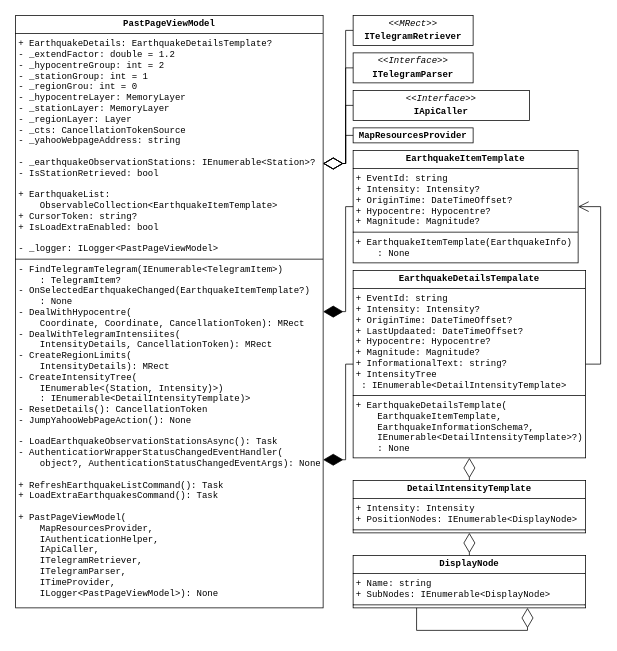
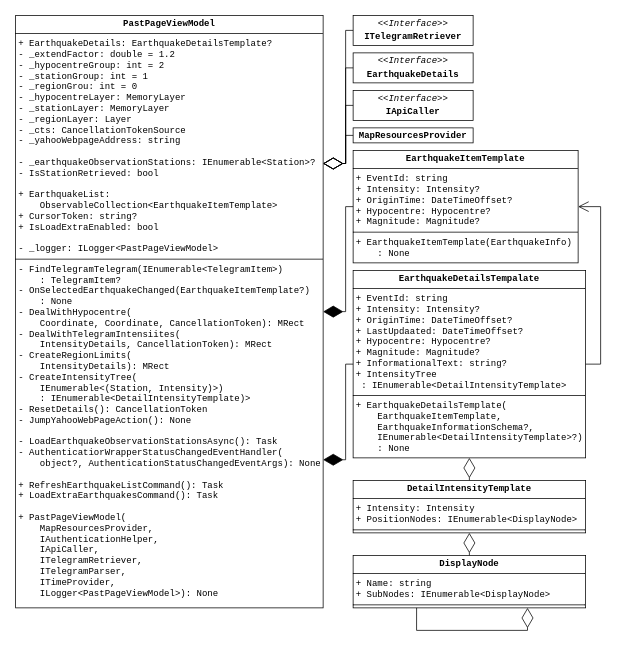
  <mxCell id="0" />
  <mxCell id="1" parent="0" />
  <mxCell id="2" value="&lt;p style=&quot;margin:0px;margin-top:4px;text-align:center;&quot;&gt;&lt;b style=&quot;background-color: transparent; color: light-dark(rgb(0, 0, 0), rgb(255, 255, 255));&quot;&gt;PastPageViewModel&lt;/b&gt;&lt;/p&gt;&lt;hr size=&quot;1&quot; style=&quot;border-style:solid;&quot;&gt;&lt;p style=&quot;margin:0px;margin-left:4px;&quot;&gt;+ EarthquakeDetails: EarthquakeDetailsTemplate?&lt;/p&gt;&lt;p style=&quot;margin:0px;margin-left:4px;&quot;&gt;- _extendFactor: double = 1.2&lt;/p&gt;&lt;p style=&quot;margin:0px;margin-left:4px;&quot;&gt;- _hypocentreGroup: int = 2&lt;/p&gt;&lt;p style=&quot;margin:0px;margin-left:4px;&quot;&gt;- _stationGroup: int = 1&lt;/p&gt;&lt;p style=&quot;margin:0px;margin-left:4px;&quot;&gt;- _regionGrou: int = 0&lt;/p&gt;&lt;p style=&quot;margin:0px;margin-left:4px;&quot;&gt;- _hypocentreLayer: MemoryLayer&lt;/p&gt;&lt;p style=&quot;margin:0px;margin-left:4px;&quot;&gt;- _stationLayer: MemoryLayer&lt;/p&gt;&lt;p style=&quot;margin:0px;margin-left:4px;&quot;&gt;- _regionLayer: Layer&lt;/p&gt;&lt;p style=&quot;margin:0px;margin-left:4px;&quot;&gt;- _cts: CancellationTokenSource&lt;/p&gt;&lt;p style=&quot;margin:0px;margin-left:4px;&quot;&gt;- _yahooWebpageAddress: string&lt;/p&gt;&lt;p style=&quot;margin:0px;margin-left:4px;&quot;&gt;&lt;br&gt;&lt;/p&gt;&lt;p style=&quot;margin:0px;margin-left:4px;&quot;&gt;- _earthquakeObservationStations:&lt;span style=&quot;background-color: transparent; color: light-dark(rgb(0, 0, 0), rgb(255, 255, 255));&quot;&gt;&amp;nbsp;IEnumerable&amp;lt;Station&amp;gt;?&lt;/span&gt;&lt;/p&gt;&lt;p style=&quot;margin:0px;margin-left:4px;&quot;&gt;- IsStationRetrieved: bool&lt;/p&gt;&lt;p style=&quot;margin:0px;margin-left:4px;&quot;&gt;&lt;br&gt;&lt;/p&gt;&lt;p style=&quot;margin:0px;margin-left:4px;&quot;&gt;+ EarthquakeList:&lt;/p&gt;&lt;p style=&quot;margin:0px;margin-left:4px;&quot;&gt;&amp;nbsp; &amp;nbsp; ObservableCollection&amp;lt;EarthquakeItemTemplate&amp;gt;&lt;/p&gt;&lt;p style=&quot;margin:0px;margin-left:4px;&quot;&gt;+ CursorToken: string?&lt;/p&gt;&lt;p style=&quot;margin:0px;margin-left:4px;&quot;&gt;+ IsLoadExtraEnabled: bool&lt;/p&gt;&lt;p style=&quot;margin:0px;margin-left:4px;&quot;&gt;&lt;br&gt;&lt;/p&gt;&lt;p style=&quot;margin:0px;margin-left:4px;&quot;&gt;- _logger: ILogger&amp;lt;PastPageViewModel&amp;gt;&lt;br&gt;&lt;/p&gt;&lt;hr size=&quot;1&quot; style=&quot;border-style:solid;&quot;&gt;&lt;p style=&quot;margin:0px;margin-left:4px;&quot;&gt;- FindTelegramTelegram(IEnumerable&amp;lt;TelegramItem&amp;gt;)&lt;/p&gt;&lt;p style=&quot;margin:0px;margin-left:4px;&quot;&gt;&amp;nbsp; &amp;nbsp; : TelegramItem?&lt;/p&gt;&lt;p style=&quot;margin:0px;margin-left:4px;&quot;&gt;- OnSelectedEarthquakeChanged(EarthquakeItemTemplate?)&lt;/p&gt;&lt;p style=&quot;margin:0px;margin-left:4px;&quot;&gt;&amp;nbsp; &amp;nbsp; : None&lt;/p&gt;&lt;p style=&quot;margin:0px;margin-left:4px;&quot;&gt;- DealWithHypocentre(&lt;/p&gt;&lt;p style=&quot;margin:0px;margin-left:4px;&quot;&gt;&amp;nbsp; &amp;nbsp; Coordinate, Coordinate, CancellationToken): MRect&lt;/p&gt;&lt;p style=&quot;margin:0px;margin-left:4px;&quot;&gt;- DealWithTelegramIntensiites(&lt;/p&gt;&lt;p style=&quot;margin:0px;margin-left:4px;&quot;&gt;&amp;nbsp; &amp;nbsp; IntensityDetails, CancellationToken): MRect&lt;/p&gt;&lt;p style=&quot;margin:0px;margin-left:4px;&quot;&gt;- CreateRegionLimits(&lt;/p&gt;&lt;p style=&quot;margin:0px;margin-left:4px;&quot;&gt;&amp;nbsp; &amp;nbsp; IntensityDetails): MRect&lt;/p&gt;&lt;p style=&quot;margin:0px;margin-left:4px;&quot;&gt;- CreateIntensityTree(&lt;/p&gt;&lt;p style=&quot;margin:0px;margin-left:4px;&quot;&gt;&amp;nbsp; &amp;nbsp; IEnumerable&amp;lt;(Station, Intensity)&amp;gt;)&lt;/p&gt;&lt;p style=&quot;margin:0px;margin-left:4px;&quot;&gt;&amp;nbsp; &amp;nbsp; : IEnumerable&amp;lt;DetailIntensityTemplate)&amp;gt;&lt;/p&gt;&lt;p style=&quot;margin:0px;margin-left:4px;&quot;&gt;- ResetDetails(): CancellationToken&lt;/p&gt;&lt;p style=&quot;margin:0px;margin-left:4px;&quot;&gt;- JumpYahooWebPageAction(): None&lt;/p&gt;&lt;p style=&quot;margin:0px;margin-left:4px;&quot;&gt;&lt;br&gt;&lt;/p&gt;&lt;p style=&quot;margin:0px;margin-left:4px;&quot;&gt;- LoadEarthquakeObservationStationsAsync(): Task&lt;/p&gt;&lt;p style=&quot;margin:0px;margin-left:4px;&quot;&gt;- AuthenticatiorWrapperStatusChangedEventHandler(&lt;/p&gt;&lt;p style=&quot;margin:0px;margin-left:4px;&quot;&gt;&amp;nbsp; &amp;nbsp; object?, AuthenticationStatusChangedEventArgs): None&lt;/p&gt;&lt;p style=&quot;margin:0px;margin-left:4px;&quot;&gt;&lt;br&gt;&lt;/p&gt;&lt;p style=&quot;margin: 0px 0px 0px 4px;&quot;&gt;+ RefreshEarthquakeListCommand(): Task&lt;/p&gt;&lt;p style=&quot;margin: 0px 0px 0px 4px;&quot;&gt;+ LoadExtraEarthquakesCommand(): Task&lt;/p&gt;&lt;p style=&quot;margin:0px;margin-left:4px;&quot;&gt;&lt;br&gt;&lt;/p&gt;&lt;p style=&quot;margin: 0px 0px 0px 4px;&quot;&gt;+ PastPageViewModel(&lt;/p&gt;&lt;p style=&quot;margin: 0px 0px 0px 4px;&quot;&gt;&amp;nbsp; &amp;nbsp; MapResourcesProvider&lt;span style=&quot;background-color: transparent; color: light-dark(rgb(0, 0, 0), rgb(255, 255, 255));&quot;&gt;,&lt;/span&gt;&lt;/p&gt;&lt;p style=&quot;margin: 0px 0px 0px 4px;&quot;&gt;&amp;nbsp; &amp;nbsp; IAuthenticationHelper,&lt;/p&gt;&lt;p style=&quot;margin: 0px 0px 0px 4px;&quot;&gt;&amp;nbsp; &amp;nbsp; IApiCaller,&lt;/p&gt;&lt;p style=&quot;margin: 0px 0px 0px 4px;&quot;&gt;&amp;nbsp; &amp;nbsp; ITelegramRetriever,&lt;/p&gt;&lt;p style=&quot;margin: 0px 0px 0px 4px;&quot;&gt;&amp;nbsp; &amp;nbsp; ITelegramParser,&lt;/p&gt;&lt;p style=&quot;margin: 0px 0px 0px 4px;&quot;&gt;&amp;nbsp; &amp;nbsp; ITimeProvider,&lt;/p&gt;&lt;p style=&quot;margin: 0px 0px 0px 4px;&quot;&gt;&amp;nbsp; &amp;nbsp; ILogger&amp;lt;PastPageViewModel&amp;gt;): None&lt;/p&gt;" style="verticalAlign=top;align=left;overflow=fill;html=1;whiteSpace=wrap;fontFamily=Courier New;" parent="1" vertex="1"><mxGeometry x="20" y="20" width="410" height="790" as="geometry" /></mxCell>
- <mxCell id="3" value="&lt;p style=&quot;margin:0px;margin-top:4px;text-align:center;&quot;&gt;&lt;i&gt;&amp;lt;&amp;lt;MRect&amp;gt;&amp;gt;&lt;/i&gt;&lt;b&gt;&lt;/b&gt;&lt;/p&gt;&lt;p style=&quot;margin:0px;margin-top:4px;text-align:center;&quot;&gt;&lt;b&gt;ITelegramRetriever&lt;/b&gt;&lt;/p&gt;&lt;p style=&quot;margin:0px;margin-left:4px;&quot;&gt;&lt;br&gt;&lt;/p&gt;" style="verticalAlign=top;align=left;overflow=fill;html=1;whiteSpace=wrap;fontFamily=Courier New;" parent="1" vertex="1"><mxGeometry x="470" y="20" width="160" height="40" as="geometry" /></mxCell>
+ <mxCell id="3" value="&lt;p style=&quot;margin:0px;margin-top:4px;text-align:center;&quot;&gt;&lt;i&gt;&amp;lt;&amp;lt;Interface&amp;gt;&amp;gt;&lt;/i&gt;&lt;b&gt;&lt;/b&gt;&lt;/p&gt;&lt;p style=&quot;margin:0px;margin-top:4px;text-align:center;&quot;&gt;&lt;b&gt;ITelegramRetriever&lt;/b&gt;&lt;/p&gt;&lt;p style=&quot;margin:0px;margin-left:4px;&quot;&gt;&lt;br&gt;&lt;/p&gt;" style="verticalAlign=top;align=left;overflow=fill;html=1;whiteSpace=wrap;fontFamily=Courier New;" parent="1" vertex="1"><mxGeometry x="470" y="20" width="160" height="40" as="geometry" /></mxCell>
  <mxCell id="4" value="&lt;p style=&quot;margin:0px;margin-top:4px;text-align:center;&quot;&gt;&lt;b style=&quot;background-color: transparent; color: light-dark(rgb(0, 0, 0), rgb(255, 255, 255));&quot;&gt;DetailIntensityTemplate&lt;/b&gt;&lt;/p&gt;&lt;hr size=&quot;1&quot; style=&quot;border-style:solid;&quot;&gt;&lt;p style=&quot;margin:0px;margin-left:4px;&quot;&gt;+ Intensity: Intensity&lt;/p&gt;&lt;p style=&quot;margin:0px;margin-left:4px;&quot;&gt;+ PositionNodes: IEnumerable&amp;lt;DisplayNode&amp;gt;&lt;/p&gt;&lt;hr size=&quot;1&quot; style=&quot;border-style:solid;&quot;&gt;&lt;p style=&quot;margin:0px;margin-left:4px;&quot;&gt;&lt;br&gt;&lt;/p&gt;" style="verticalAlign=top;align=left;overflow=fill;html=1;whiteSpace=wrap;fontFamily=Courier New;" parent="1" vertex="1"><mxGeometry x="470" y="640" width="310" height="70" as="geometry" /></mxCell>
- <mxCell id="5" value="&lt;p style=&quot;margin:0px;margin-top:4px;text-align:center;&quot;&gt;&lt;i&gt;&amp;lt;&amp;lt;Interface&amp;gt;&amp;gt;&lt;/i&gt;&lt;b&gt;&lt;/b&gt;&lt;/p&gt;&lt;p style=&quot;margin:0px;margin-top:4px;text-align:center;&quot;&gt;&lt;b&gt;ITelegramParser&lt;/b&gt;&lt;/p&gt;&lt;p style=&quot;margin:0px;margin-left:4px;&quot;&gt;&lt;br&gt;&lt;/p&gt;" style="verticalAlign=top;align=left;overflow=fill;html=1;whiteSpace=wrap;fontFamily=Courier New;" parent="1" vertex="1"><mxGeometry x="470" y="70" width="160" height="40" as="geometry" /></mxCell>
+ <mxCell id="5" value="&lt;p style=&quot;margin:0px;margin-top:4px;text-align:center;&quot;&gt;&lt;i&gt;&amp;lt;&amp;lt;Interface&amp;gt;&amp;gt;&lt;/i&gt;&lt;b&gt;&lt;/b&gt;&lt;/p&gt;&lt;p style=&quot;margin:0px;margin-top:4px;text-align:center;&quot;&gt;&lt;b&gt;EarthquakeDetails&lt;/b&gt;&lt;/p&gt;&lt;p style=&quot;margin:0px;margin-left:4px;&quot;&gt;&lt;br&gt;&lt;/p&gt;" style="verticalAlign=top;align=left;overflow=fill;html=1;whiteSpace=wrap;fontFamily=Courier New;" parent="1" vertex="1"><mxGeometry x="470" y="70" width="160" height="40" as="geometry" /></mxCell>
  <mxCell id="6" value="" style="endArrow=diamondThin;endFill=0;endSize=24;html=1;rounded=0;exitX=0;exitY=0.5;exitDx=0;exitDy=0;entryX=1;entryY=0.25;entryDx=0;entryDy=0;edgeStyle=elbowEdgeStyle;" parent="1" source="3" target="2" edge="1"><mxGeometry width="160" relative="1" as="geometry"><mxPoint x="350" y="440" as="sourcePoint" /><mxPoint x="510" y="440" as="targetPoint" /><Array as="points"><mxPoint x="460" y="130" /></Array></mxGeometry></mxCell>
  <mxCell id="7" value="" style="endArrow=diamondThin;endFill=0;endSize=24;html=1;rounded=0;exitX=0;exitY=0.5;exitDx=0;exitDy=0;entryX=1;entryY=0.25;entryDx=0;entryDy=0;edgeStyle=elbowEdgeStyle;" parent="1" source="5" target="2" edge="1"><mxGeometry width="160" relative="1" as="geometry"><mxPoint x="350" y="440" as="sourcePoint" /><mxPoint x="510" y="440" as="targetPoint" /><Array as="points"><mxPoint x="460" y="220" /></Array></mxGeometry></mxCell>
- <mxCell id="8" value="&lt;p style=&quot;margin:0px;margin-top:4px;text-align:center;&quot;&gt;&lt;i&gt;&amp;lt;&amp;lt;Interface&amp;gt;&amp;gt;&lt;/i&gt;&lt;b&gt;&lt;/b&gt;&lt;/p&gt;&lt;p style=&quot;margin:0px;margin-top:4px;text-align:center;&quot;&gt;&lt;b&gt;IApiCaller&lt;/b&gt;&lt;/p&gt;&lt;p style=&quot;margin:0px;margin-left:4px;&quot;&gt;&lt;br&gt;&lt;/p&gt;" style="verticalAlign=top;align=left;overflow=fill;html=1;whiteSpace=wrap;fontFamily=Courier New;" parent="1" vertex="1"><mxGeometry x="470" y="120" width="235" height="40" as="geometry" /></mxCell>
+ <mxCell id="8" value="&lt;p style=&quot;margin:0px;margin-top:4px;text-align:center;&quot;&gt;&lt;i&gt;&amp;lt;&amp;lt;Interface&amp;gt;&amp;gt;&lt;/i&gt;&lt;b&gt;&lt;/b&gt;&lt;/p&gt;&lt;p style=&quot;margin:0px;margin-top:4px;text-align:center;&quot;&gt;&lt;b&gt;IApiCaller&lt;/b&gt;&lt;/p&gt;&lt;p style=&quot;margin:0px;margin-left:4px;&quot;&gt;&lt;br&gt;&lt;/p&gt;" style="verticalAlign=top;align=left;overflow=fill;html=1;whiteSpace=wrap;fontFamily=Courier New;" parent="1" vertex="1"><mxGeometry x="470" y="120" width="160" height="40" as="geometry" /></mxCell>
  <mxCell id="9" value="" style="endArrow=diamondThin;endFill=0;endSize=24;html=1;rounded=0;exitX=0;exitY=0.5;exitDx=0;exitDy=0;entryX=1;entryY=0.25;entryDx=0;entryDy=0;edgeStyle=elbowEdgeStyle;" parent="1" source="8" target="2" edge="1"><mxGeometry width="160" relative="1" as="geometry"><mxPoint x="510" y="150" as="sourcePoint" /><mxPoint x="423" y="228" as="targetPoint" /><Array as="points"><mxPoint x="460" y="180" /></Array></mxGeometry></mxCell>
  <mxCell id="10" value="&lt;p style=&quot;margin:0px;margin-top:4px;text-align:center;&quot;&gt;&lt;b style=&quot;background-color: transparent; color: light-dark(rgb(0, 0, 0), rgb(255, 255, 255));&quot;&gt;MapResourcesProvider&lt;/b&gt;&lt;/p&gt;&lt;p style=&quot;margin:0px;margin-left:4px;&quot;&gt;&lt;br&gt;&lt;/p&gt;" style="verticalAlign=top;align=left;overflow=fill;html=1;whiteSpace=wrap;fontFamily=Courier New;" vertex="1" parent="1"><mxGeometry x="470" y="170" width="160" height="20" as="geometry" /></mxCell>
  <mxCell id="11" value="" style="endArrow=diamondThin;endFill=0;endSize=24;html=1;rounded=0;exitX=0;exitY=0.5;exitDx=0;exitDy=0;entryX=1;entryY=0.25;entryDx=0;entryDy=0;edgeStyle=elbowEdgeStyle;" edge="1" parent="1" source="10" target="2"><mxGeometry width="160" relative="1" as="geometry"><mxPoint x="510" y="150" as="sourcePoint" /><mxPoint x="423" y="228" as="targetPoint" /><Array as="points"><mxPoint x="460" y="200" /></Array></mxGeometry></mxCell>
  <mxCell id="12" value="&lt;p style=&quot;margin:0px;margin-top:4px;text-align:center;&quot;&gt;&lt;b style=&quot;background-color: transparent; color: light-dark(rgb(0, 0, 0), rgb(255, 255, 255));&quot;&gt;DisplayNode&lt;/b&gt;&lt;/p&gt;&lt;hr size=&quot;1&quot; style=&quot;border-style:solid;&quot;&gt;&lt;p style=&quot;margin:0px;margin-left:4px;&quot;&gt;+ Name: string&lt;/p&gt;&lt;p style=&quot;margin:0px;margin-left:4px;&quot;&gt;+ SubNodes: IEnumerable&amp;lt;DisplayNode&amp;gt;&lt;/p&gt;&lt;hr size=&quot;1&quot; style=&quot;border-style:solid;&quot;&gt;&lt;p style=&quot;margin:0px;margin-left:4px;&quot;&gt;&lt;br&gt;&lt;/p&gt;" style="verticalAlign=top;align=left;overflow=fill;html=1;whiteSpace=wrap;fontFamily=Courier New;" vertex="1" parent="1"><mxGeometry x="470" y="740" width="310" height="70" as="geometry" /></mxCell>
  <mxCell id="13" value="" style="endArrow=diamondThin;endFill=0;endSize=24;html=1;rounded=0;entryX=0.5;entryY=1;entryDx=0;entryDy=0;exitX=0.5;exitY=0;exitDx=0;exitDy=0;" edge="1" parent="1" source="12" target="4"><mxGeometry width="160" relative="1" as="geometry"><mxPoint x="460" y="740" as="sourcePoint" /><mxPoint x="620" y="740" as="targetPoint" /></mxGeometry></mxCell>
  <mxCell id="14" value="" style="endArrow=diamondThin;endFill=0;endSize=24;html=1;rounded=0;exitX=0.273;exitY=1;exitDx=0;exitDy=0;exitPerimeter=0;edgeStyle=orthogonalEdgeStyle;elbow=vertical;entryX=0.75;entryY=1;entryDx=0;entryDy=0;" edge="1" parent="1" source="12" target="12"><mxGeometry width="160" relative="1" as="geometry"><mxPoint x="300" y="840" as="sourcePoint" /><mxPoint x="660" y="890" as="targetPoint" /><Array as="points"><mxPoint x="555" y="840" /><mxPoint x="703" y="840" /></Array></mxGeometry></mxCell>
  <mxCell id="15" value="&lt;p style=&quot;margin:0px;margin-top:4px;text-align:center;&quot;&gt;&lt;b style=&quot;background-color: transparent; color: light-dark(rgb(0, 0, 0), rgb(255, 255, 255));&quot;&gt;EarthquakeItemTemplate&lt;/b&gt;&lt;/p&gt;&lt;hr size=&quot;1&quot; style=&quot;border-style:solid;&quot;&gt;&lt;p style=&quot;margin:0px;margin-left:4px;&quot;&gt;+ EventId: string&lt;/p&gt;&lt;p style=&quot;margin:0px;margin-left:4px;&quot;&gt;+ Intensity: Intensity?&lt;/p&gt;&lt;p style=&quot;margin:0px;margin-left:4px;&quot;&gt;+ OriginTime: DateTimeOffset?&lt;/p&gt;&lt;p style=&quot;margin:0px;margin-left:4px;&quot;&gt;+ Hypocentre: Hypocentre?&lt;/p&gt;&lt;p style=&quot;margin:0px;margin-left:4px;&quot;&gt;+ Magnitude: Magnitude?&lt;span style=&quot;color: rgba(0, 0, 0, 0); font-family: monospace; font-size: 0px; text-wrap-mode: nowrap; background-color: transparent;&quot;&gt;%3CmxGraphModel%3E%3Croot%3E%3CmxCell%20id%3D%220%22%2F%3E%3CmxCell%20id%3D%221%22%20parent%3D%220%22%2F%3E%3CmxCell%20id%3D%222%22%20value%3D%22%26lt%3Bp%20style%3D%26quot%3Bmargin%3A0px%3Bmargin-top%3A4px%3Btext-align%3Acenter%3B%26quot%3B%26gt%3B%26lt%3Bb%20style%3D%26quot%3Bbackground-color%3A%20transparent%3B%20color%3A%20light-dark(rgb(0%2C%200%2C%200)%2C%20rgb(255%2C%20255%2C%20255))%3B%26quot%3B%26gt%3BDetailIntensityTemplate%26lt%3B%2Fb%26gt%3B%26lt%3B%2Fp%26gt%3B%26lt%3Bhr%20size%3D%26quot%3B1%26quot%3B%20style%3D%26quot%3Bborder-style%3Asolid%3B%26quot%3B%26gt%3B%26lt%3Bp%20style%3D%26quot%3Bmargin%3A0px%3Bmargin-left%3A4px%3B%26quot%3B%26gt%3B%2B%20Intensity%3A%20Intensity%26lt%3B%2Fp%26gt%3B%26lt%3Bp%20style%3D%26quot%3Bmargin%3A0px%3Bmargin-left%3A4px%3B%26quot%3B%26gt%3B%2B%20PositionNodes%3A%20IEnumerable%26amp%3Blt%3BDisplayNode%26amp%3Bgt%3B%26lt%3B%2Fp%26gt%3B%26lt%3Bhr%20size%3D%26quot%3B1%26quot%3B%20style%3D%26quot%3Bborder-style%3Asolid%3B%26quot%3B%26gt%3B%26lt%3Bp%20style%3D%26quot%3Bmargin%3A0px%3Bmargin-left%3A4px%3B%26quot%3B%26gt%3B%26lt%3Bbr%26gt%3B%26lt%3B%2Fp%26gt%3B%22%20style%3D%22verticalAlign%3Dtop%3Balign%3Dleft%3Boverflow%3Dfill%3Bhtml%3D1%3BwhiteSpace%3Dwrap%3BfontFamily%3DCourier%20New%3B%22%20vertex%3D%221%22%20parent%3D%221%22%3E%3CmxGeometry%20x%3D%22-320%22%20y%3D%22240%22%20width%3D%22300%22%20height%3D%2270%22%20as%3D%22geometry%22%2F%3E%3C%2FmxCell%3E%3C%2Froot%3E%3C%2FmxGraphModel%3E&lt;/span&gt;&lt;/p&gt;&lt;hr size=&quot;1&quot; style=&quot;border-style:solid;&quot;&gt;&lt;p style=&quot;margin:0px;margin-left:4px;&quot;&gt;+ EarthquakeItemTemplate(EarthquakeInfo)&lt;/p&gt;&lt;p style=&quot;margin:0px;margin-left:4px;&quot;&gt;&amp;nbsp; &amp;nbsp; : None&lt;/p&gt;" style="verticalAlign=top;align=left;overflow=fill;html=1;whiteSpace=wrap;fontFamily=Courier New;" vertex="1" parent="1"><mxGeometry x="470" y="200" width="300" height="150" as="geometry" /></mxCell>
  <mxCell id="16" value="&lt;p style=&quot;margin:0px;margin-top:4px;text-align:center;&quot;&gt;&lt;b style=&quot;background-color: transparent; color: light-dark(rgb(0, 0, 0), rgb(255, 255, 255));&quot;&gt;EarthquakeDetailsTempalate&lt;/b&gt;&lt;/p&gt;&lt;hr size=&quot;1&quot; style=&quot;border-style:solid;&quot;&gt;&lt;p style=&quot;margin:0px;margin-left:4px;&quot;&gt;+ EventId: string&lt;/p&gt;&lt;p style=&quot;margin:0px;margin-left:4px;&quot;&gt;+ Intensity: Intensity?&lt;/p&gt;&lt;p style=&quot;margin:0px;margin-left:4px;&quot;&gt;+ OriginTime: DateTimeOffset?&lt;/p&gt;&lt;p style=&quot;margin:0px;margin-left:4px;&quot;&gt;+ LastUpdaated: DateTimeOffset?&lt;/p&gt;&lt;p style=&quot;margin:0px;margin-left:4px;&quot;&gt;+ Hypocentre: Hypocentre?&lt;/p&gt;&lt;p style=&quot;margin:0px;margin-left:4px;&quot;&gt;+ Magnitude: Magnitude?&lt;/p&gt;&lt;p style=&quot;margin:0px;margin-left:4px;&quot;&gt;+ InformationalText: string?&lt;/p&gt;&lt;p style=&quot;margin:0px;margin-left:4px;&quot;&gt;+ IntensityTree&lt;/p&gt;&lt;p style=&quot;margin:0px;margin-left:4px;&quot;&gt;&amp;nbsp;: IEnumerable&amp;lt;DetailIntensityTemplate&amp;gt;&lt;span style=&quot;background-color: transparent; color: rgba(0, 0, 0, 0); font-family: monospace; font-size: 0px; text-wrap-mode: nowrap;&quot;&gt;+ %3CmxGraphModel%3E%3Croot%3E%3CmxCell%20id%3D%220%22%2F%3E%3CmxCell%20id%3D%221%22%20parent%3D%220%22%2F%3E%3CmxCell%20id%3D%222%22%20value%3D%22%26lt%3Bp%20style%3D%26quot%3Bmargin%3A0px%3Bmargin-top%3A4px%3Btext-align%3Acenter%3B%26quot%3B%26gt%3B%26lt%3Bb%20style%3D%26quot%3Bbackground-color%3A%20transparent%3B%20color%3A%20light-dark(rgb(0%2C%200%2C%200)%2C%20rgb(255%2C%20255%2C%20255))%3B%26quot%3B%26gt%3BDetailIntensityTemplate%26lt%3B%2Fb%26gt%3B%26lt%3B%2Fp%26gt%3B%26lt%3Bhr%20size%3D%26quot%3B1%26quot%3B%20style%3D%26quot%3Bborder-style%3Asolid%3B%26quot%3B%26gt%3B%26lt%3Bp%20style%3D%26quot%3Bmargin%3A0px%3Bmargin-left%3A4px%3B%26quot%3B%26gt%3B%2B%20Intensity%3A%20Intensity%26lt%3B%2Fp%26gt%3B%26lt%3Bp%20style%3D%26quot%3Bmargin%3A0px%3Bmargin-left%3A4px%3B%26quot%3B%26gt%3B%2B%20PositionNodes%3A%20IEnumerable%26amp%3Blt%3BDisplayNode%26amp%3Bgt%3B%26lt%3B%2Fp%26gt%3B%26lt%3Bhr%20size%3D%26quot%3B1%26quot%3B%20style%3D%26quot%3Bborder-style%3Asolid%3B%26quot%3B%26gt%3B%26lt%3Bp%20style%3D%26quot%3Bmargin%3A0px%3Bmargin-left%3A4px%3B%26quot%3B%26gt%3B%26lt%3Bbr%26gt%3B%26lt%3B%2Fp%26gt%3B%22%20style%3D%22verticalAlign%3Dtop%3Balign%3Dleft%3Boverflow%3Dfill%3Bhtml%3D1%3BwhiteSpace%3Dwrap%3BfontFamily%3DCourier%20New%3B%22%20vertex%3D%221%22%20parent%3D%221%22%3E%3CmxGeometry%20x%3D%22-320%22%20y%3D%22240%22%20width%3D%22300%22%20height%3D%2270%22%20as%3D%22geometry%22%2F%3E%3C%2FmxCell%3E%3C%2Froot%3E%3C%2FmxGraphModel%3E+&lt;/span&gt;&lt;/p&gt;&lt;hr size=&quot;1&quot; style=&quot;border-style:solid;&quot;&gt;&lt;p style=&quot;margin:0px;margin-left:4px;&quot;&gt;+ EarthquakeDetailsTemplate(&lt;/p&gt;&lt;p style=&quot;margin:0px;margin-left:4px;&quot;&gt;&amp;nbsp; &amp;nbsp; EarthquakeItemTemplate,&lt;/p&gt;&lt;p style=&quot;margin:0px;margin-left:4px;&quot;&gt;&amp;nbsp; &amp;nbsp; EarthquakeInformationSchema?,&lt;/p&gt;&lt;p style=&quot;margin:0px;margin-left:4px;&quot;&gt;&amp;nbsp; &amp;nbsp; IEnumerable&amp;lt;DetailIntensityTemplate&amp;gt;?)&lt;/p&gt;&lt;p style=&quot;margin:0px;margin-left:4px;&quot;&gt;&amp;nbsp; &amp;nbsp; : None&lt;/p&gt;" style="verticalAlign=top;align=left;overflow=fill;html=1;whiteSpace=wrap;fontFamily=Courier New;" vertex="1" parent="1"><mxGeometry x="470" y="360" width="310" height="250" as="geometry" /></mxCell>
  <mxCell id="17" value="" style="endArrow=diamondThin;endFill=1;endSize=24;html=1;rounded=0;exitX=0;exitY=0.5;exitDx=0;exitDy=0;entryX=1;entryY=0.5;entryDx=0;entryDy=0;edgeStyle=elbowEdgeStyle;" edge="1" parent="1" source="15" target="2"><mxGeometry width="160" relative="1" as="geometry"><mxPoint x="330" y="480" as="sourcePoint" /><mxPoint x="490" y="480" as="targetPoint" /><Array as="points"><mxPoint x="460" y="370" /></Array></mxGeometry></mxCell>
  <mxCell id="18" value="" style="endArrow=diamondThin;endFill=1;endSize=24;html=1;rounded=0;exitX=0;exitY=0.5;exitDx=0;exitDy=0;entryX=1;entryY=0.75;entryDx=0;entryDy=0;edgeStyle=elbowEdgeStyle;" edge="1" parent="1" source="16" target="2"><mxGeometry width="160" relative="1" as="geometry"><mxPoint x="480" y="345" as="sourcePoint" /><mxPoint x="440" y="425" as="targetPoint" /><Array as="points"><mxPoint x="460" y="610" /></Array></mxGeometry></mxCell>
  <mxCell id="19" value="" style="endArrow=diamondThin;endFill=0;endSize=24;html=1;rounded=0;entryX=0.5;entryY=1;entryDx=0;entryDy=0;exitX=0.5;exitY=0;exitDx=0;exitDy=0;" edge="1" parent="1" source="4" target="16"><mxGeometry width="160" relative="1" as="geometry"><mxPoint x="635" y="770" as="sourcePoint" /><mxPoint x="635" y="730" as="targetPoint" /></mxGeometry></mxCell>
  <mxCell id="20" value="" style="endArrow=open;endFill=1;endSize=12;html=1;rounded=0;entryX=1;entryY=0.5;entryDx=0;entryDy=0;exitX=1;exitY=0.5;exitDx=0;exitDy=0;edgeStyle=elbowEdgeStyle;" edge="1" parent="1" source="16" target="15"><mxGeometry width="160" relative="1" as="geometry"><mxPoint x="110" y="360" as="sourcePoint" /><mxPoint x="270" y="360" as="targetPoint" /><Array as="points"><mxPoint x="800" y="380" /></Array></mxGeometry></mxCell>
